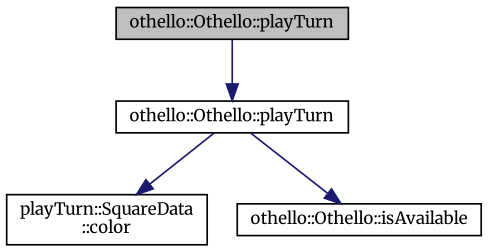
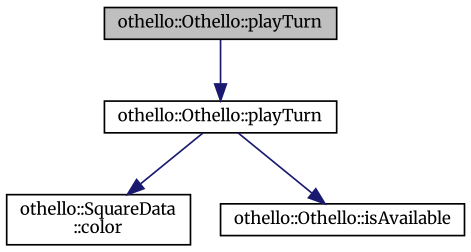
  digraph {
    fontname=Merriweather
    rankdir=TB
    node [color=black fillcolor=white fontname=Merriweather fontsize=10 shape=record style=filled]
    edge [color=midnightblue fontname=Merriweather fontsize=10 labelfontname=Helvetica labelfontsize=10 style=solid]
    n1 [fillcolor=grey75 fontcolor=black height=0.2 label="othello::Othello::playTurn" width=0.4]
    n2 [height=0.2 label="othello::Othello::playTurn" width=0.4]
-   n3 [height=0.2 label="playTurn::SquareData\l::color" width=0.4]
+   n3 [height=0.2 label="othello::SquareData\l::color" width=0.4]
    n4 [height=0.2 label="othello::Othello::isAvailable" width=0.4]
    n1 -> n2
    n2 -> n3
    n2 -> n4
  }
